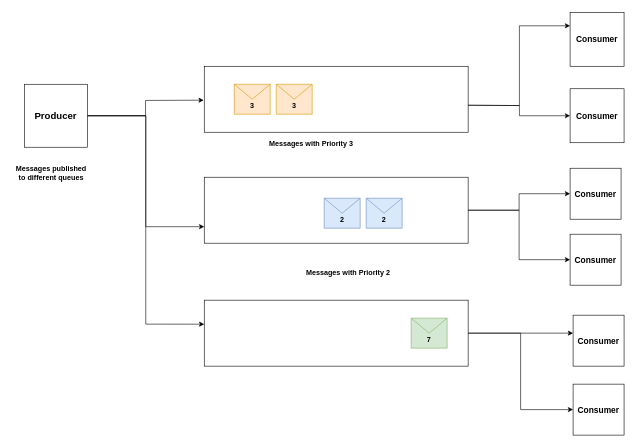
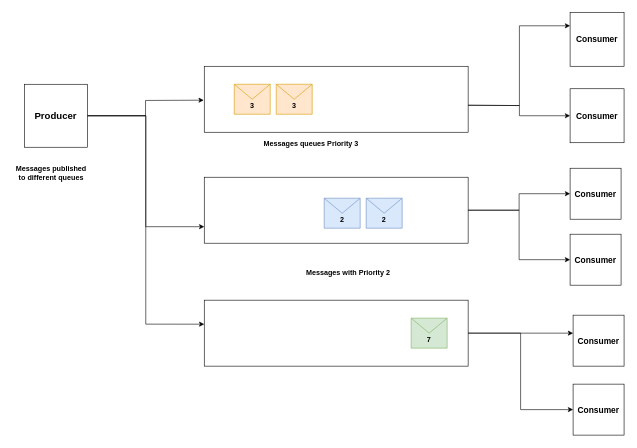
  <mxCell id="0" />
  <mxCell id="1" parent="0" />
  <mxCell id="2" value="&lt;br&gt;&lt;b&gt;&lt;font style=&quot;font-size: 12px;&quot;&gt;3&lt;/font&gt;&lt;/b&gt;" style="shape=message;html=1;whiteSpace=wrap;html=1;outlineConnect=0;fontSize=15;fillColor=#ffe6cc;strokeColor=#d79b00;" vertex="1" parent="1"><mxGeometry x="390" y="140" width="60" height="50" as="geometry" /></mxCell>
  <mxCell id="3" value="&lt;br&gt;&lt;b&gt;&lt;font style=&quot;font-size: 12px;&quot;&gt;3&lt;/font&gt;&lt;/b&gt;" style="shape=message;html=1;whiteSpace=wrap;html=1;outlineConnect=0;fontSize=15;fillColor=#ffe6cc;strokeColor=#d79b00;" vertex="1" parent="1"><mxGeometry x="460" y="140" width="60" height="50" as="geometry" /></mxCell>
  <mxCell id="4" style="edgeStyle=orthogonalEdgeStyle;rounded=0;orthogonalLoop=1;jettySize=auto;html=1;entryX=-0.002;entryY=0.423;entryDx=0;entryDy=0;entryPerimeter=0;fontSize=12;" edge="1" parent="1" source="7"><mxGeometry relative="1" as="geometry"><mxPoint x="339.12" y="166.53" as="targetPoint" /></mxGeometry></mxCell>
  <mxCell id="5" style="edgeStyle=orthogonalEdgeStyle;rounded=0;orthogonalLoop=1;jettySize=auto;html=1;entryX=0;entryY=0.75;entryDx=0;entryDy=0;fontSize=16;" edge="1" parent="1" source="7" target="21"><mxGeometry relative="1" as="geometry" /></mxCell>
  <mxCell id="6" style="edgeStyle=orthogonalEdgeStyle;rounded=0;orthogonalLoop=1;jettySize=auto;html=1;entryX=0;entryY=0.364;entryDx=0;entryDy=0;entryPerimeter=0;fontSize=16;" edge="1" parent="1" source="7" target="24"><mxGeometry relative="1" as="geometry" /></mxCell>
  <mxCell id="7" value="&lt;b&gt;&lt;font style=&quot;font-size: 16px;&quot;&gt;Producer&lt;/font&gt;&lt;/b&gt;" style="whiteSpace=wrap;html=1;aspect=fixed;fontSize=12;" vertex="1" parent="1"><mxGeometry x="40" y="140" width="105" height="105" as="geometry" /></mxCell>
  <mxCell id="8" value="&lt;b&gt;&lt;font style=&quot;font-size: 14px;&quot;&gt;Consumer&lt;/font&gt;&lt;/b&gt;" style="whiteSpace=wrap;html=1;aspect=fixed;fontSize=12;" vertex="1" parent="1"><mxGeometry x="950" y="20" width="90" height="90" as="geometry" /></mxCell>
  <mxCell id="9" value="&lt;b&gt;&lt;font style=&quot;font-size: 14px;&quot;&gt;Consumer&lt;/font&gt;&lt;/b&gt;" style="whiteSpace=wrap;html=1;aspect=fixed;fontSize=12;" vertex="1" parent="1"><mxGeometry x="950" y="147.5" width="90" height="90" as="geometry" /></mxCell>
  <mxCell id="10" style="edgeStyle=orthogonalEdgeStyle;rounded=0;orthogonalLoop=1;jettySize=auto;html=1;entryX=0;entryY=0.5;entryDx=0;entryDy=0;fontSize=12;" edge="1" parent="1" target="9"><mxGeometry relative="1" as="geometry"><mxPoint x="780" y="175" as="sourcePoint" /></mxGeometry></mxCell>
  <mxCell id="11" style="edgeStyle=orthogonalEdgeStyle;rounded=0;orthogonalLoop=1;jettySize=auto;html=1;entryX=0;entryY=0.25;entryDx=0;entryDy=0;fontSize=12;" edge="1" parent="1" target="8"><mxGeometry relative="1" as="geometry"><mxPoint x="780" y="175" as="sourcePoint" /></mxGeometry></mxCell>
  <mxCell id="12" value="&lt;b&gt;Messages published to different queues&lt;/b&gt;" style="text;html=1;strokeColor=none;fillColor=none;align=center;verticalAlign=middle;whiteSpace=wrap;rounded=0;fontSize=12;" vertex="1" parent="1"><mxGeometry y="270" width="130" height="35" as="geometry" x="20" /></mxCell>
- <mxCell id="13" value="&lt;b&gt;Messages with Priority 3&amp;nbsp;&lt;/b&gt;" style="text;html=1;strokeColor=none;fillColor=none;align=center;verticalAlign=middle;whiteSpace=wrap;rounded=0;fontSize=12;" vertex="1" parent="1"><mxGeometry x="400" y="220" width="240" height="40" as="geometry" /></mxCell>
+ <mxCell id="13" value="&lt;b&gt;Messages queues Priority 3&amp;nbsp;&lt;/b&gt;" style="text;html=1;strokeColor=none;fillColor=none;align=center;verticalAlign=middle;whiteSpace=wrap;rounded=0;fontSize=12;" vertex="1" parent="1"><mxGeometry x="400" y="220" width="240" height="40" as="geometry" /></mxCell>
  <mxCell id="14" value="&lt;br&gt;&lt;b&gt;&lt;font style=&quot;font-size: 12px;&quot;&gt;2&lt;/font&gt;&lt;/b&gt;" style="shape=message;html=1;whiteSpace=wrap;html=1;outlineConnect=0;fontSize=15;fillColor=#dae8fc;strokeColor=#6c8ebf;" vertex="1" parent="1"><mxGeometry x="540" y="330" width="60" height="50" as="geometry" /></mxCell>
  <mxCell id="15" value="&lt;br&gt;&lt;span style=&quot;font-size: 12px;&quot;&gt;&lt;b&gt;2&lt;/b&gt;&lt;/span&gt;" style="shape=message;html=1;whiteSpace=wrap;html=1;outlineConnect=0;fontSize=15;fillColor=#dae8fc;strokeColor=#6c8ebf;" vertex="1" parent="1"><mxGeometry x="610" y="330" width="60" height="50" as="geometry" /></mxCell>
  <mxCell id="16" value="&lt;b&gt;Messages with Priority 2&lt;/b&gt;" style="text;html=1;strokeColor=none;fillColor=none;align=center;verticalAlign=middle;whiteSpace=wrap;rounded=0;fontSize=12;" vertex="1" parent="1"><mxGeometry x="460" y="435" width="240" height="40" as="geometry" /></mxCell>
  <mxCell id="17" value="&lt;br&gt;&lt;span style=&quot;font-size: 12px;&quot;&gt;&lt;b&gt;7&lt;/b&gt;&lt;/span&gt;" style="shape=message;html=1;whiteSpace=wrap;html=1;outlineConnect=0;fontSize=15;fillColor=#d5e8d4;strokeColor=#82b366;" vertex="1" parent="1"><mxGeometry x="685" y="530" width="60" height="50" as="geometry" /></mxCell>
  <mxCell id="18" value="" style="rounded=0;whiteSpace=wrap;html=1;fontSize=16;fillColor=none;" vertex="1" parent="1"><mxGeometry x="340" y="110" width="440" height="110" as="geometry" /></mxCell>
  <mxCell id="19" style="edgeStyle=orthogonalEdgeStyle;rounded=0;orthogonalLoop=1;jettySize=auto;html=1;entryX=0;entryY=0.5;entryDx=0;entryDy=0;fontSize=16;" edge="1" parent="1" source="21" target="25"><mxGeometry relative="1" as="geometry" /></mxCell>
  <mxCell id="20" style="edgeStyle=orthogonalEdgeStyle;rounded=0;orthogonalLoop=1;jettySize=auto;html=1;entryX=0;entryY=0.5;entryDx=0;entryDy=0;fontSize=16;" edge="1" parent="1" source="21" target="26"><mxGeometry relative="1" as="geometry" /></mxCell>
  <mxCell id="21" value="" style="rounded=0;whiteSpace=wrap;html=1;fontSize=16;fillColor=none;" vertex="1" parent="1"><mxGeometry x="340" y="295" width="440" height="110" as="geometry" /></mxCell>
  <mxCell id="22" style="edgeStyle=orthogonalEdgeStyle;rounded=0;orthogonalLoop=1;jettySize=auto;html=1;entryX=0;entryY=0.353;entryDx=0;entryDy=0;entryPerimeter=0;fontSize=16;" edge="1" parent="1" source="24" target="27"><mxGeometry relative="1" as="geometry" /></mxCell>
  <mxCell id="23" style="edgeStyle=orthogonalEdgeStyle;rounded=0;orthogonalLoop=1;jettySize=auto;html=1;entryX=0;entryY=0.5;entryDx=0;entryDy=0;fontSize=16;" edge="1" parent="1" source="24" target="28"><mxGeometry relative="1" as="geometry" /></mxCell>
  <mxCell id="24" value="" style="rounded=0;whiteSpace=wrap;html=1;fontSize=16;fillColor=none;" vertex="1" parent="1"><mxGeometry x="340" y="500" width="440" height="110" as="geometry" /></mxCell>
  <mxCell id="25" value="&lt;b&gt;&lt;font style=&quot;font-size: 14px;&quot;&gt;Consumer&lt;/font&gt;&lt;/b&gt;" style="whiteSpace=wrap;html=1;aspect=fixed;fontSize=12;" vertex="1" parent="1"><mxGeometry x="950" y="280" width="85" height="85" as="geometry" /></mxCell>
  <mxCell id="26" value="&lt;b&gt;&lt;font style=&quot;font-size: 14px;&quot;&gt;Consumer&lt;/font&gt;&lt;/b&gt;" style="whiteSpace=wrap;html=1;aspect=fixed;fontSize=12;" vertex="1" parent="1"><mxGeometry x="950" y="390" width="85" height="85" as="geometry" /></mxCell>
  <mxCell id="27" value="&lt;b&gt;&lt;font style=&quot;font-size: 14px;&quot;&gt;Consumer&lt;/font&gt;&lt;/b&gt;" style="whiteSpace=wrap;html=1;aspect=fixed;fontSize=12;" vertex="1" parent="1"><mxGeometry x="955" y="525" width="85" height="85" as="geometry" /></mxCell>
  <mxCell id="28" value="&lt;b&gt;&lt;font style=&quot;font-size: 14px;&quot;&gt;Consumer&lt;/font&gt;&lt;/b&gt;" style="whiteSpace=wrap;html=1;aspect=fixed;fontSize=12;" vertex="1" parent="1"><mxGeometry x="955" y="640" width="85" height="85" as="geometry" /></mxCell>
